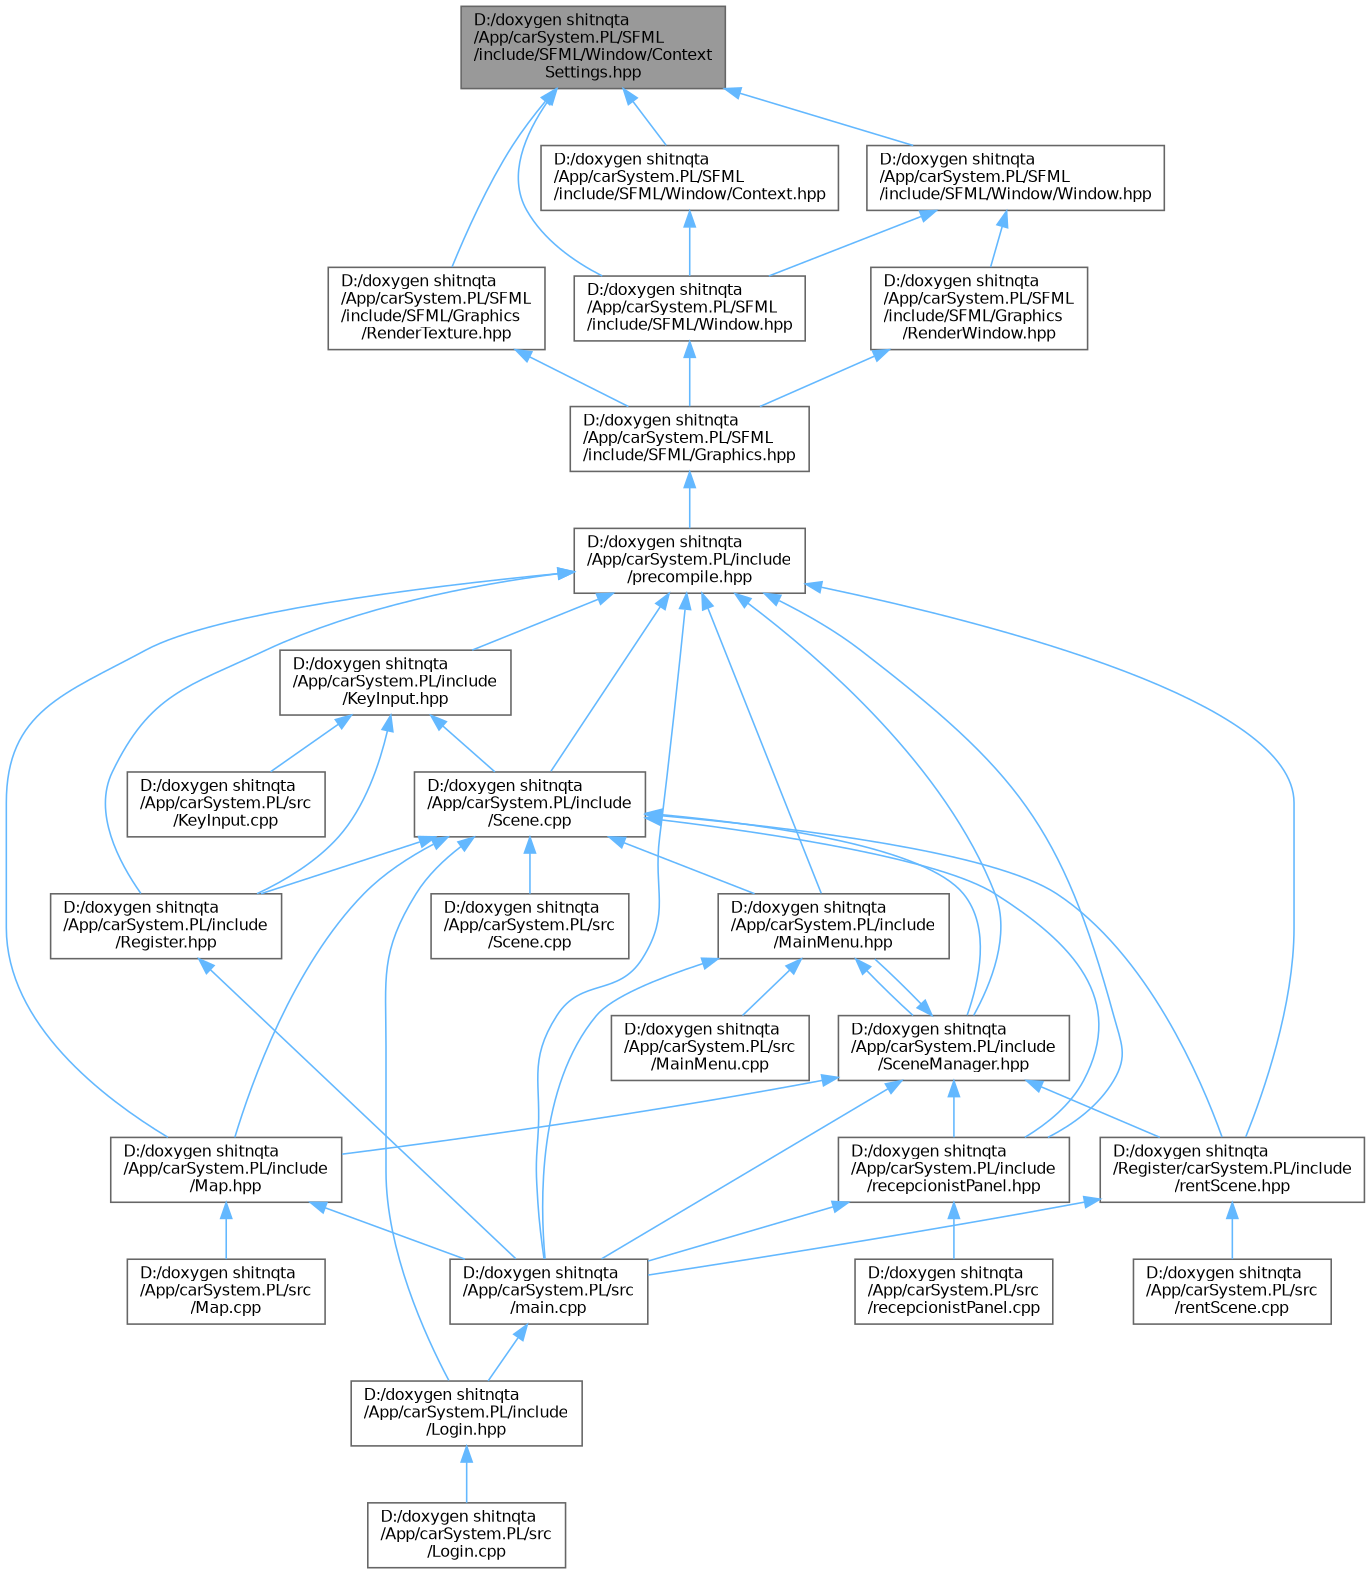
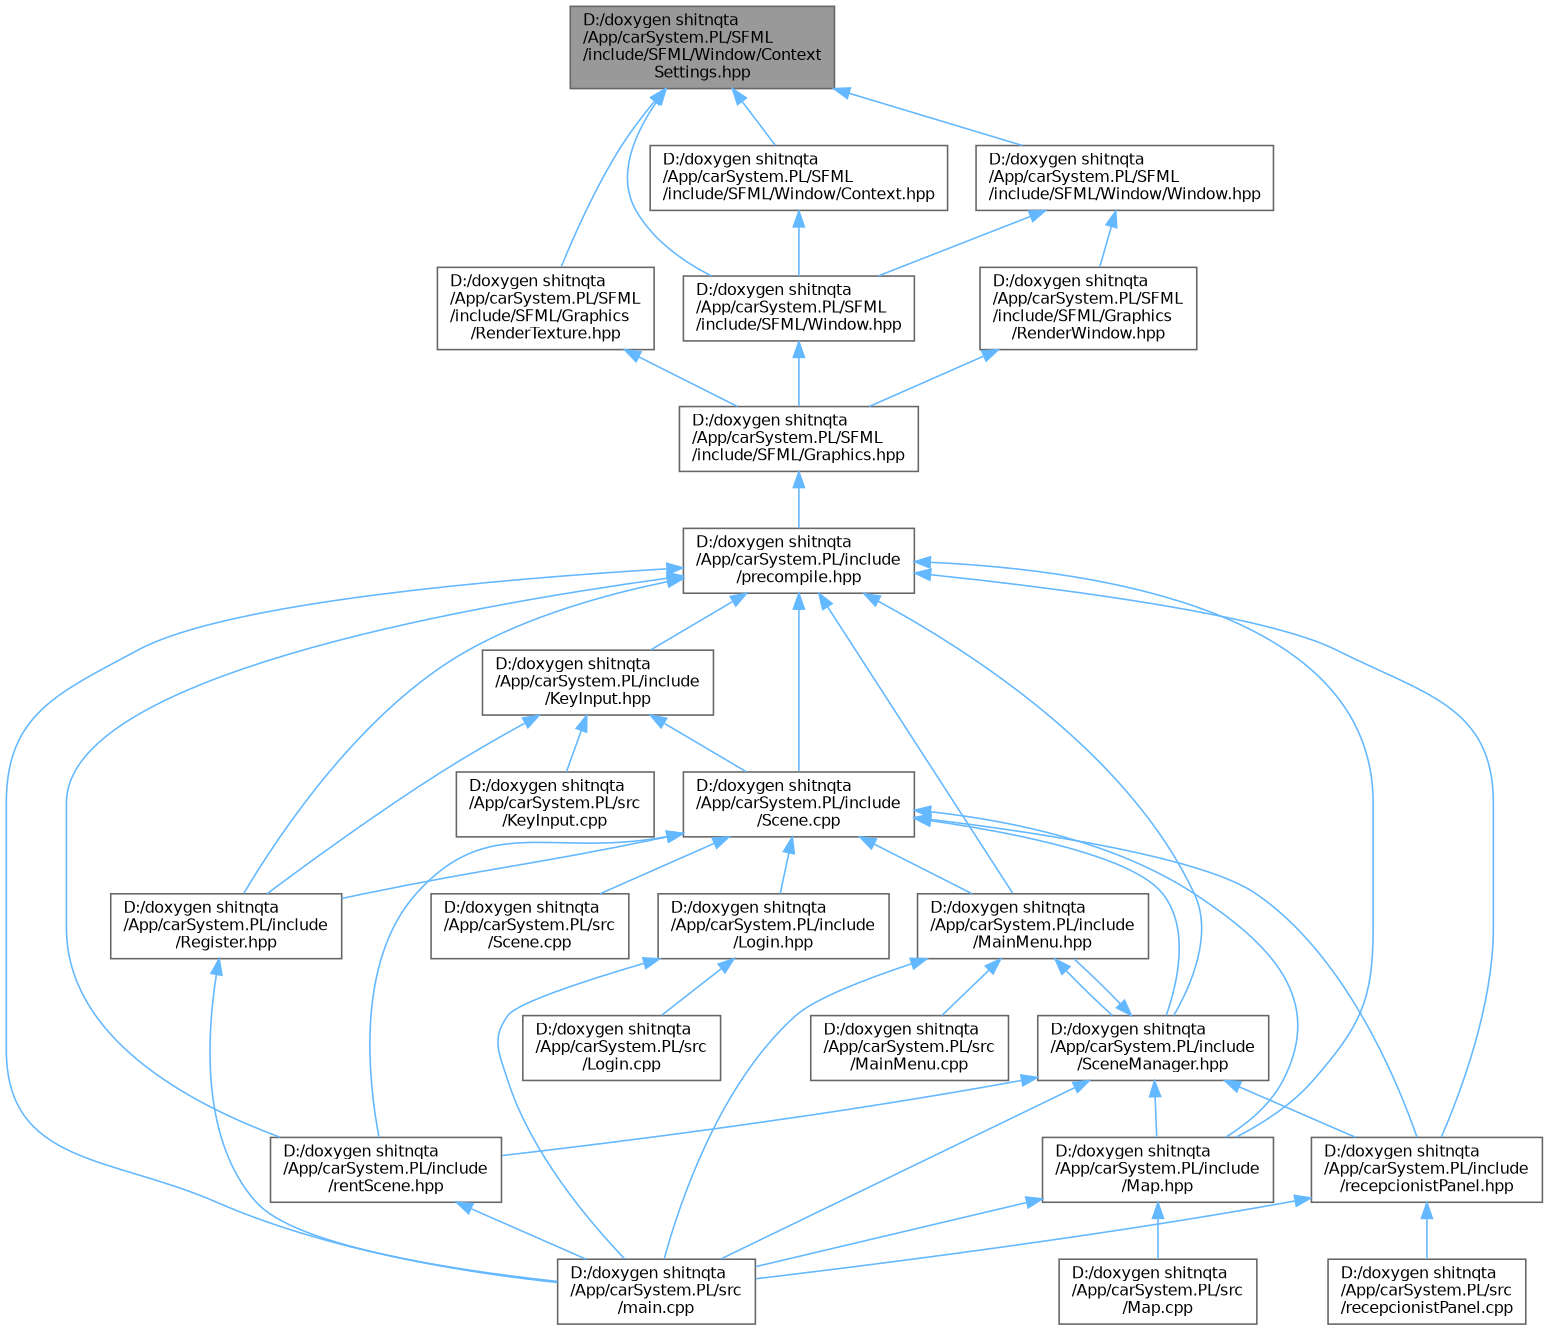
  digraph {
    node [color=grey40 fillcolor=white fontname=Helvetica fontsize=10 shape=box style=filled]
    edge [color=steelblue1 dir=back fontname=Helvetica fontsize=10 labelfontname=Helvetica labelfontsize=10 style=solid]
    n1 [color=gray40 fillcolor=grey60 fontcolor=black height=0.2 label="D:/doxygen shitnqta\l/App/carSystem.PL/SFML\l/include/SFML/Window/Context\lSettings.hpp" width=0.4]
    n2 [height=0.2 label="D:/doxygen shitnqta\l/App/carSystem.PL/SFML\l/include/SFML/Graphics\l/RenderTexture.hpp" width=0.4]
    n3 [height=0.2 label="D:/doxygen shitnqta\l/App/carSystem.PL/SFML\l/include/SFML/Window.hpp" width=0.4]
    n4 [height=0.2 label="D:/doxygen shitnqta\l/App/carSystem.PL/SFML\l/include/SFML/Window/Context.hpp" width=0.4]
    n5 [height=0.2 label="D:/doxygen shitnqta\l/App/carSystem.PL/SFML\l/include/SFML/Window/Window.hpp" width=0.4]
    n6 [height=0.2 label="D:/doxygen shitnqta\l/App/carSystem.PL/SFML\l/include/SFML/Graphics.hpp" width=0.4]
    n7 [height=0.2 label="D:/doxygen shitnqta\l/App/carSystem.PL/SFML\l/include/SFML/Graphics\l/RenderWindow.hpp" width=0.4]
    n8 [height=0.2 label="D:/doxygen shitnqta\l/App/carSystem.PL/include\l/precompile.hpp" width=0.4]
    n9 [height=0.2 label="D:/doxygen shitnqta\l/App/carSystem.PL/include\l/KeyInput.hpp" width=0.4]
    n10 [height=0.2 label="D:/doxygen shitnqta\l/App/carSystem.PL/include\l/Register.hpp" width=0.4]
    n11 [height=0.2 label="D:/doxygen shitnqta\l/App/carSystem.PL/src\l/main.cpp" width=0.4]
    n12 [height=0.2 label="D:/doxygen shitnqta\l/App/carSystem.PL/include\l/Scene.cpp" width=0.4]
    n13 [height=0.2 label="D:/doxygen shitnqta\l/App/carSystem.PL/include\l/MainMenu.hpp" width=0.4]
    n14 [height=0.2 label="D:/doxygen shitnqta\l/App/carSystem.PL/include\l/SceneManager.hpp" width=0.4]
    n15 [height=0.2 label="D:/doxygen shitnqta\l/App/carSystem.PL/include\l/Map.hpp" width=0.4]
    n16 [height=0.2 label="D:/doxygen shitnqta\l/App/carSystem.PL/include\l/recepcionistPanel.hpp" width=0.4]
-   n17 [height=0.2 label="D:/doxygen shitnqta\l/Register/carSystem.PL/include\l/rentScene.hpp" width=0.4]
+   n17 [height=0.2 label="D:/doxygen shitnqta\l/App/carSystem.PL/include\l/rentScene.hpp" width=0.4]
    n18 [height=0.2 label="D:/doxygen shitnqta\l/App/carSystem.PL/src\l/KeyInput.cpp" width=0.4]
    n19 [height=0.2 label="D:/doxygen shitnqta\l/App/carSystem.PL/include\l/Login.hpp" width=0.4]
    n20 [height=0.2 label="D:/doxygen shitnqta\l/App/carSystem.PL/src\l/Scene.cpp" width=0.4]
    n21 [height=0.2 label="D:/doxygen shitnqta\l/App/carSystem.PL/src\l/MainMenu.cpp" width=0.4]
    n22 [height=0.2 label="D:/doxygen shitnqta\l/App/carSystem.PL/src\l/Map.cpp" width=0.4]
    n23 [height=0.2 label="D:/doxygen shitnqta\l/App/carSystem.PL/src\l/recepcionistPanel.cpp" width=0.4]
-   n24 [height=0.2 label="D:/doxygen shitnqta\l/App/carSystem.PL/src\l/rentScene.cpp" width=0.4]
    n25 [height=0.2 label="D:/doxygen shitnqta\l/App/carSystem.PL/src\l/Login.cpp" width=0.4]
    n1 -> n2
    n1 -> n3
    n1 -> n4
    n1 -> n5
    n2 -> n6
    n3 -> n6
    n4 -> n3
    n5 -> n3
    n5 -> n7
    n6 -> n8
    n7 -> n6
    n8 -> n9
    n8 -> n10
    n8 -> n11
    n8 -> n12
    n8 -> n13
    n8 -> n14
    n8 -> n15
    n8 -> n16
    n8 -> n17
    n9 -> n10
    n9 -> n12
    n9 -> n18
    n10 -> n11
    n12 -> n10
    n12 -> n13
    n12 -> n14
    n12 -> n15
    n12 -> n16
    n12 -> n17
    n12 -> n19
    n12 -> n20
    n13 -> n11
    n13 -> n14
    n13 -> n21
    n14 -> n11
    n14 -> n13
    n14 -> n15
    n14 -> n16
    n14 -> n17
    n15 -> n11
    n15 -> n22
    n16 -> n11
    n16 -> n23
    n17 -> n11
-   n17 -> n24
-   n11 -> n19
+   n19 -> n11
    n19 -> n25
  }
